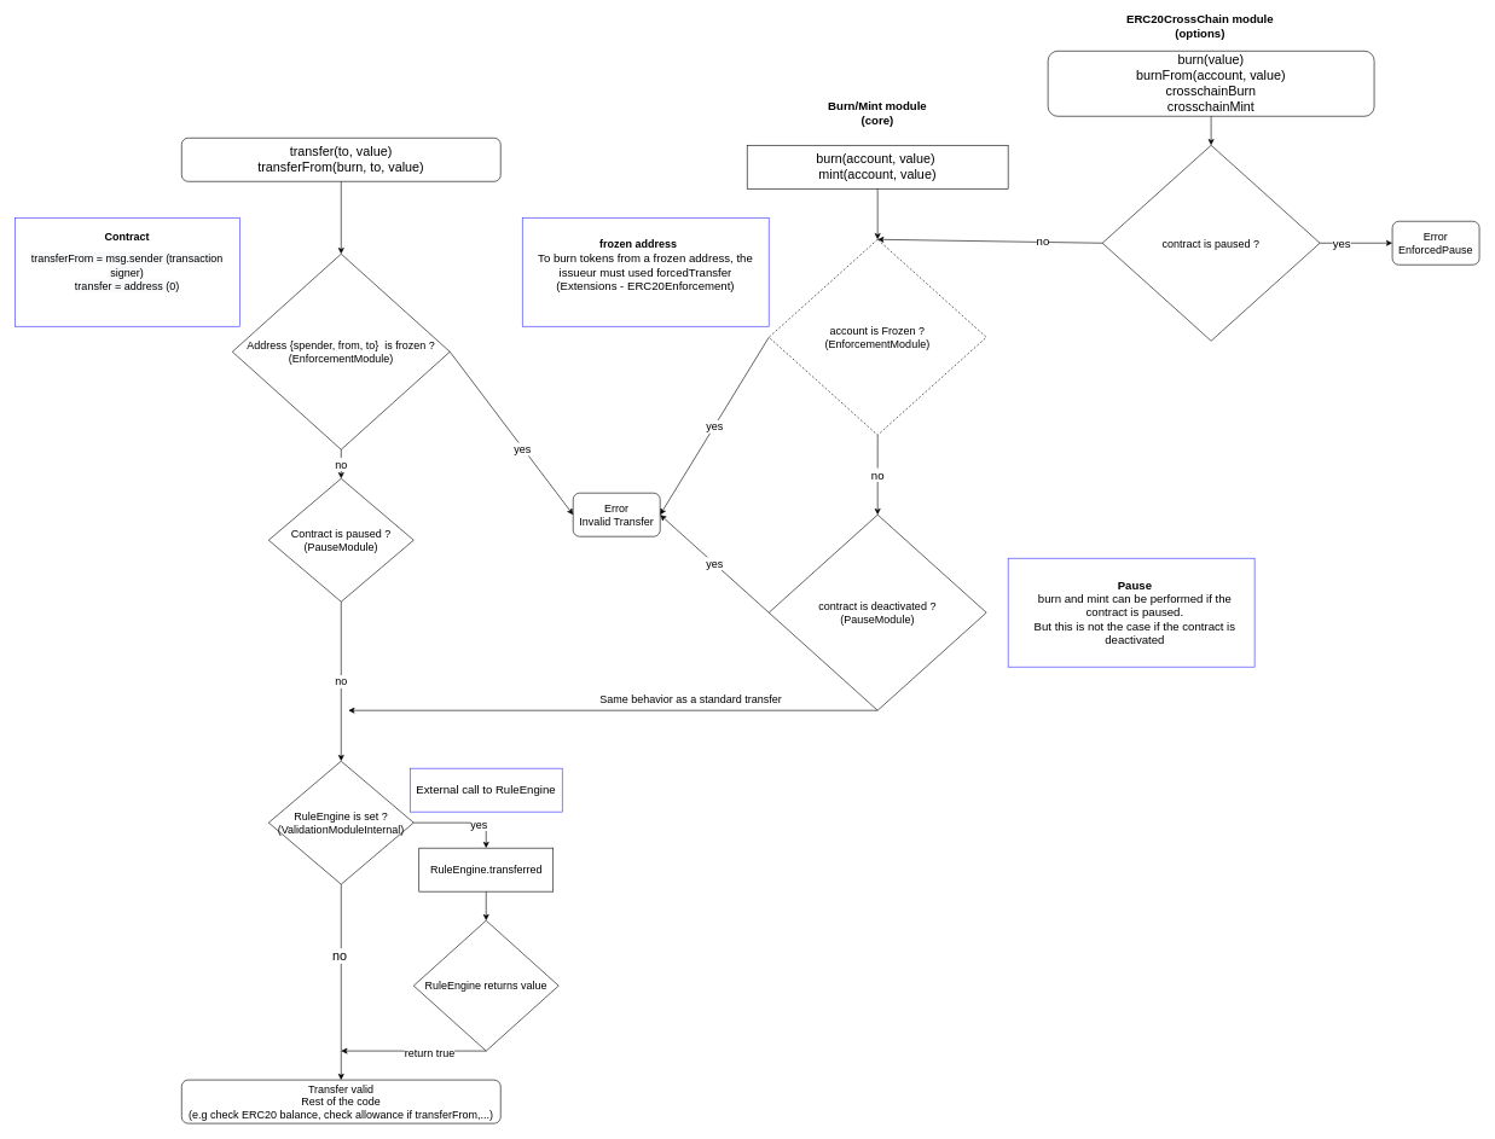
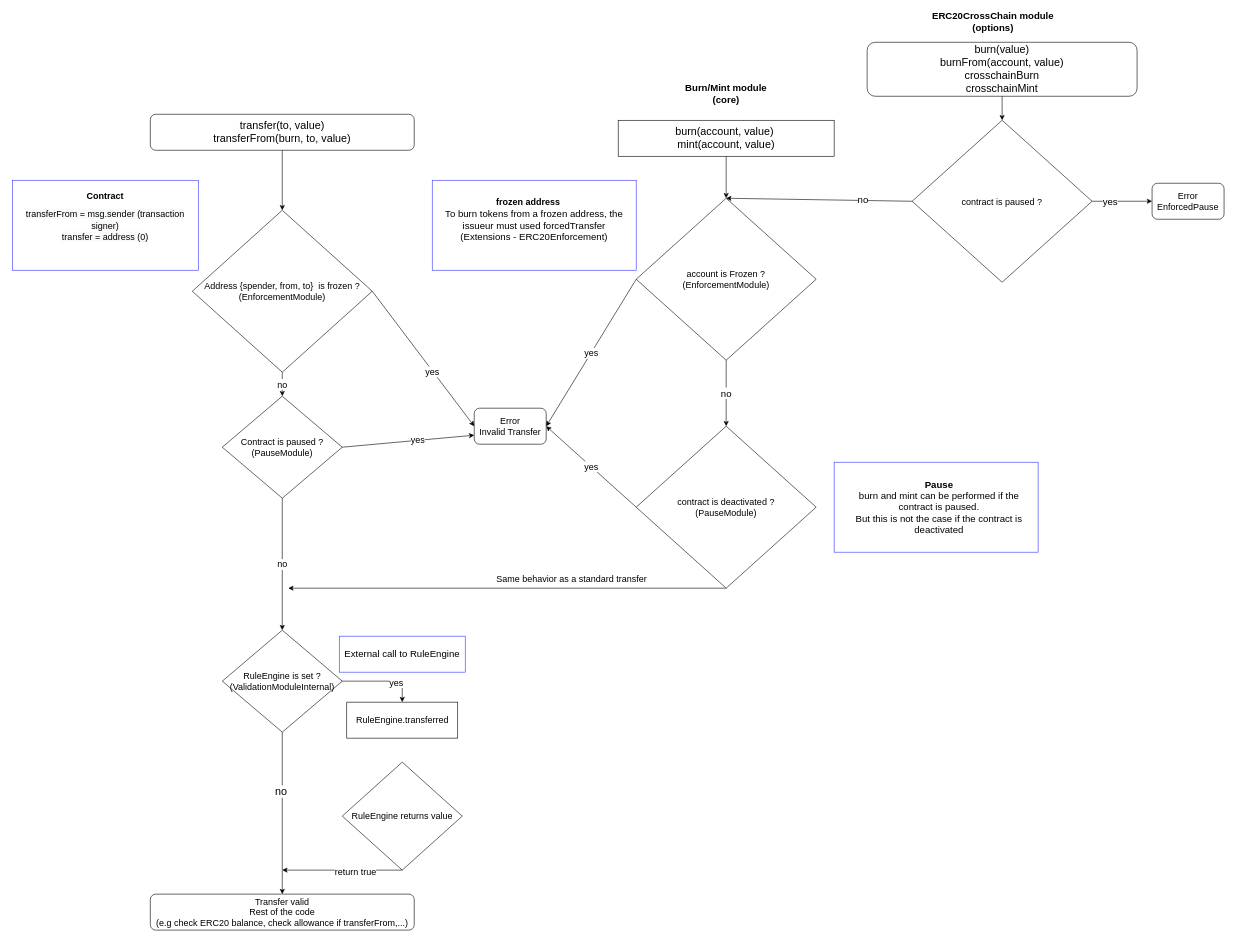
  <mxCell id="0" />
  <mxCell id="1" parent="0" />
  <mxCell id="2" value="Address {spender, from, to}&amp;nbsp; is frozen ?&lt;br style=&quot;font-size: 15px;&quot;&gt;(EnforcementModule)" style="rhombus;whiteSpace=wrap;html=1;fontSize=15;" vertex="1" parent="1"><mxGeometry x="320" y="350" width="300" height="270" as="geometry" /></mxCell>
  <mxCell id="3" value="transfer(to, value)&lt;br style=&quot;font-size: 18px;&quot;&gt;transferFrom(burn, to, value)" style="rounded=1;whiteSpace=wrap;html=1;fontSize=18;" vertex="1" parent="1"><mxGeometry x="250" y="190" width="440" height="60" as="geometry" /></mxCell>
  <mxCell id="4" value="" style="endArrow=classic;html=1;rounded=0;entryX=0.5;entryY=0;entryDx=0;entryDy=0;exitX=0.5;exitY=1;exitDx=0;exitDy=0;fontSize=15;" edge="1" parent="1" source="3" target="2"><mxGeometry width="50" height="50" relative="1" as="geometry"><mxPoint x="480" y="290" as="sourcePoint" /><mxPoint x="480" y="290" as="targetPoint" /></mxGeometry></mxCell>
  <mxCell id="5" value="Error&lt;br&gt;Invalid Transfer" style="rounded=1;whiteSpace=wrap;html=1;fontSize=15;" vertex="1" parent="1"><mxGeometry x="790" y="680" width="120" height="60" as="geometry" /></mxCell>
  <mxCell id="6" value="" style="endArrow=classic;html=1;rounded=0;exitX=1;exitY=0.5;exitDx=0;exitDy=0;entryX=0;entryY=0.5;entryDx=0;entryDy=0;fontSize=15;" edge="1" parent="1" source="2" target="5"><mxGeometry width="50" height="50" relative="1" as="geometry"><mxPoint x="600" y="500" as="sourcePoint" /><mxPoint x="650" y="450" as="targetPoint" /></mxGeometry></mxCell>
  <mxCell id="7" value="yes" style="edgeLabel;html=1;align=center;verticalAlign=middle;resizable=0;points=[];fontSize=15;" vertex="1" connectable="0" parent="6"><mxGeometry x="0.179" y="-1" relative="1" as="geometry"><mxPoint as="offset" /></mxGeometry></mxCell>
  <mxCell id="8" value="no" style="endArrow=classic;html=1;rounded=0;exitX=0.5;exitY=1;exitDx=0;exitDy=0;fontSize=15;" edge="1" parent="1" source="2"><mxGeometry width="50" height="50" relative="1" as="geometry"><mxPoint x="470" y="650" as="sourcePoint" /><mxPoint x="470" y="660" as="targetPoint" /></mxGeometry></mxCell>
  <mxCell id="9" value="Contract is paused ?&lt;br style=&quot;font-size: 15px;&quot;&gt;(PauseModule)" style="rhombus;whiteSpace=wrap;html=1;fontSize=15;" vertex="1" parent="1"><mxGeometry x="370" y="660" width="200" height="170" as="geometry" /></mxCell>
+ <mxCell id="10" value="" style="endArrow=classic;html=1;rounded=0;exitX=1;exitY=0.5;exitDx=0;exitDy=0;entryX=0;entryY=0.75;entryDx=0;entryDy=0;fontSize=15;" edge="1" parent="1" source="9" target="5"><mxGeometry width="50" height="50" relative="1" as="geometry"><mxPoint x="630" y="730" as="sourcePoint" /><mxPoint x="680" y="680" as="targetPoint" /></mxGeometry></mxCell>
+ <mxCell id="11" value="yes" style="edgeLabel;html=1;align=center;verticalAlign=middle;resizable=0;points=[];fontSize=15;" vertex="1" connectable="0" parent="10"><mxGeometry x="0.141" y="2" relative="1" as="geometry"><mxPoint as="offset" /></mxGeometry></mxCell>
  <mxCell id="12" value="RuleEngine is set ?&lt;br&gt;(ValidationModuleInternal)" style="rhombus;whiteSpace=wrap;html=1;fontSize=15;" vertex="1" parent="1"><mxGeometry x="370" y="1050" width="200" height="170" as="geometry" /></mxCell>
  <mxCell id="13" value="no" style="endArrow=classic;html=1;rounded=0;exitX=0.5;exitY=1;exitDx=0;exitDy=0;entryX=0.5;entryY=0;entryDx=0;entryDy=0;fontSize=15;" edge="1" parent="1" source="9" target="12"><mxGeometry width="50" height="50" relative="1" as="geometry"><mxPoint x="540" y="910" as="sourcePoint" /><mxPoint x="590" y="860" as="targetPoint" /></mxGeometry></mxCell>
  <mxCell id="14" value="" style="endArrow=classic;html=1;rounded=0;exitX=1;exitY=0.5;exitDx=0;exitDy=0;fontSize=15;" edge="1" parent="1" source="12"><mxGeometry width="50" height="50" relative="1" as="geometry"><mxPoint x="630" y="1160" as="sourcePoint" /><mxPoint x="670" y="1170" as="targetPoint" /><Array as="points"><mxPoint x="670" y="1135" /></Array></mxGeometry></mxCell>
  <mxCell id="15" value="yes" style="edgeLabel;html=1;align=center;verticalAlign=middle;resizable=0;points=[];fontSize=15;" vertex="1" connectable="0" parent="14"><mxGeometry x="0.315" y="-1" relative="1" as="geometry"><mxPoint as="offset" /></mxGeometry></mxCell>
  <mxCell id="16" value="RuleEngine returns value" style="rhombus;whiteSpace=wrap;html=1;fontSize=15;" vertex="1" parent="1"><mxGeometry x="570" y="1270" width="200" height="180" as="geometry" /></mxCell>
  <mxCell id="17" value="" style="endArrow=classic;html=1;rounded=0;exitX=0.5;exitY=1;exitDx=0;exitDy=0;fontSize=15;" edge="1" parent="1" source="16"><mxGeometry width="50" height="50" relative="1" as="geometry"><mxPoint x="340" y="1360" as="sourcePoint" /><mxPoint x="470" y="1450" as="targetPoint" /></mxGeometry></mxCell>
  <mxCell id="18" value="return true" style="edgeLabel;html=1;align=center;verticalAlign=middle;resizable=0;points=[];fontSize=15;" vertex="1" connectable="0" parent="17"><mxGeometry x="-0.211" y="2" relative="1" as="geometry"><mxPoint as="offset" /></mxGeometry></mxCell>
  <mxCell id="19" value="" style="endArrow=classic;html=1;rounded=0;exitX=0.5;exitY=1;exitDx=0;exitDy=0;entryX=0.5;entryY=0;entryDx=0;entryDy=0;fontSize=15;" edge="1" parent="1" source="12" target="21"><mxGeometry width="50" height="50" relative="1" as="geometry"><mxPoint x="520" y="1300" as="sourcePoint" /><mxPoint x="470" y="1400" as="targetPoint" /></mxGeometry></mxCell>
  <mxCell id="20" value="no" style="edgeLabel;html=1;align=center;verticalAlign=middle;resizable=0;points=[];fontSize=18;" vertex="1" connectable="0" parent="19"><mxGeometry x="-0.274" y="-3" relative="1" as="geometry"><mxPoint as="offset" /></mxGeometry></mxCell>
  <mxCell id="21" value="Transfer valid&lt;br style=&quot;font-size: 15px;&quot;&gt;Rest of the code&lt;br style=&quot;font-size: 15px;&quot;&gt;(e.g check ERC20 balance, check allowance if transferFrom,...)" style="rounded=1;whiteSpace=wrap;html=1;fontSize=15;" vertex="1" parent="1"><mxGeometry x="250" y="1490" width="440" height="60" as="geometry" /></mxCell>
  <mxCell id="22" value="RuleEngine.transferred" style="rounded=0;whiteSpace=wrap;html=1;fontSize=15;" vertex="1" parent="1"><mxGeometry x="577.5" y="1170" width="185" height="60" as="geometry" /></mxCell>
- <mxCell id="23" value="" style="endArrow=classic;html=1;rounded=0;exitX=0.5;exitY=1;exitDx=0;exitDy=0;entryX=0.5;entryY=0;entryDx=0;entryDy=0;fontSize=15;" edge="1" parent="1" source="22" target="16"><mxGeometry width="50" height="50" relative="1" as="geometry"><mxPoint x="850" y="1280" as="sourcePoint" /><mxPoint x="900" y="1230" as="targetPoint" /></mxGeometry></mxCell>
  <mxCell id="24" value="burn(account, value)&amp;nbsp;&lt;br style=&quot;font-size: 18px;&quot;&gt;mint(account, value)" style="whiteSpace=wrap;html=1;fontSize=18;rounded=0;" vertex="1" parent="1"><mxGeometry x="1030" y="200" width="360" height="60" as="geometry" /></mxCell>
  <mxCell id="25" value="" style="endArrow=classic;html=1;rounded=0;fontSize=15;exitX=0.5;exitY=1;exitDx=0;exitDy=0;" edge="1" parent="1" source="24" target="26"><mxGeometry width="50" height="50" relative="1" as="geometry"><mxPoint x="1020" y="570" as="sourcePoint" /><mxPoint x="1190" y="440" as="targetPoint" /></mxGeometry></mxCell>
- <mxCell id="26" value="account is Frozen ?&lt;br&gt;(EnforcementModule)" style="rhombus;whiteSpace=wrap;html=1;fontSize=15;dashed=1;" vertex="1" parent="1"><mxGeometry x="1060" y="330" width="300" height="270" as="geometry" /></mxCell>
+ <mxCell id="26" value="account is Frozen ?&lt;br&gt;(EnforcementModule)" style="rhombus;whiteSpace=wrap;html=1;fontSize=15;" vertex="1" parent="1"><mxGeometry x="1060" y="330" width="300" height="270" as="geometry" /></mxCell>
  <mxCell id="27" value="yes" style="endArrow=classic;html=1;rounded=0;fontSize=15;exitX=0;exitY=0.5;exitDx=0;exitDy=0;entryX=1;entryY=0.5;entryDx=0;entryDy=0;" edge="1" parent="1" source="26" target="5"><mxGeometry width="50" height="50" relative="1" as="geometry"><mxPoint x="1390" y="750" as="sourcePoint" /><mxPoint x="1440" y="700" as="targetPoint" /></mxGeometry></mxCell>
  <mxCell id="28" value="" style="endArrow=classic;html=1;rounded=0;fontSize=15;exitX=0.5;exitY=1;exitDx=0;exitDy=0;" edge="1" parent="1" source="30"><mxGeometry width="50" height="50" relative="1" as="geometry"><mxPoint x="1190" y="770" as="sourcePoint" /><mxPoint x="480" y="980" as="targetPoint" /></mxGeometry></mxCell>
  <mxCell id="29" value="Same behavior as a standard transfer" style="edgeLabel;html=1;align=center;verticalAlign=middle;resizable=0;points=[];fontSize=15;" vertex="1" connectable="0" parent="28"><mxGeometry x="-0.411" y="2" relative="1" as="geometry"><mxPoint x="-44" y="-19" as="offset" /></mxGeometry></mxCell>
  <mxCell id="30" value="contract is deactivated ?&lt;br&gt;(PauseModule)" style="rhombus;whiteSpace=wrap;html=1;fontSize=15;" vertex="1" parent="1"><mxGeometry x="1060" y="710" width="300" height="270" as="geometry" /></mxCell>
  <mxCell id="31" value="yes" style="endArrow=classic;html=1;rounded=0;fontSize=15;exitX=0;exitY=0.5;exitDx=0;exitDy=0;" edge="1" parent="1" source="30"><mxGeometry width="50" height="50" relative="1" as="geometry"><mxPoint x="1070" y="605" as="sourcePoint" /><mxPoint x="910" y="710" as="targetPoint" /></mxGeometry></mxCell>
  <mxCell id="32" value="no" style="endArrow=classic;html=1;rounded=0;fontSize=16;exitX=0.5;exitY=1;exitDx=0;exitDy=0;entryX=0.5;entryY=0;entryDx=0;entryDy=0;" edge="1" parent="1" source="26" target="30"><mxGeometry width="50" height="50" relative="1" as="geometry"><mxPoint x="1410" y="690" as="sourcePoint" /><mxPoint x="1460" y="640" as="targetPoint" /></mxGeometry></mxCell>
  <mxCell id="33" value="&lt;span style=&quot;color: rgb(0, 0, 0); font-family: Helvetica; font-size: 15px; font-style: normal; font-variant-ligatures: normal; font-variant-caps: normal; font-weight: 400; letter-spacing: normal; orphans: 2; text-align: center; text-indent: 0px; text-transform: none; widows: 2; word-spacing: 0px; -webkit-text-stroke-width: 0px; background-color: rgb(248, 249, 250); text-decoration-thickness: initial; text-decoration-style: initial; text-decoration-color: initial;&quot;&gt;transferFrom = msg.sender (transaction signer)&lt;/span&gt;&lt;br style=&quot;color: rgb(0, 0, 0); font-family: Helvetica; font-size: 15px; font-style: normal; font-variant-ligatures: normal; font-variant-caps: normal; font-weight: 400; letter-spacing: normal; orphans: 2; text-align: center; text-indent: 0px; text-transform: none; widows: 2; word-spacing: 0px; -webkit-text-stroke-width: 0px; background-color: rgb(248, 249, 250); text-decoration-thickness: initial; text-decoration-style: initial; text-decoration-color: initial;&quot;&gt;&lt;span style=&quot;color: rgb(0, 0, 0); font-family: Helvetica; font-size: 15px; font-style: normal; font-variant-ligatures: normal; font-variant-caps: normal; font-weight: 400; letter-spacing: normal; orphans: 2; text-align: center; text-indent: 0px; text-transform: none; widows: 2; word-spacing: 0px; -webkit-text-stroke-width: 0px; background-color: rgb(248, 249, 250); text-decoration-thickness: initial; text-decoration-style: initial; text-decoration-color: initial;&quot;&gt;transfer = address (0)&lt;/span&gt;" style="rounded=0;whiteSpace=wrap;html=1;fontSize=16;strokeColor=#3333FF;" vertex="1" parent="1"><mxGeometry x="20" y="300" width="310" height="150" as="geometry" /></mxCell>
  <mxCell id="34" value="Contract" style="text;html=1;strokeColor=none;fillColor=none;align=center;verticalAlign=middle;whiteSpace=wrap;rounded=0;fontStyle=1;fontSize=15;" vertex="1" parent="1"><mxGeometry x="80" y="310" width="190" height="30" as="geometry" /></mxCell>
  <mxCell id="35" value="To burn tokens from a frozen address, the issueur must used forcedTransfer&lt;br&gt;(Extensions - ERC20Enforcement)" style="rounded=0;whiteSpace=wrap;html=1;strokeColor=#3333FF;fontSize=16;" vertex="1" parent="1"><mxGeometry x="720" y="300" width="340" height="150" as="geometry" /></mxCell>
  <mxCell id="36" value="frozen address" style="text;html=1;strokeColor=none;fillColor=none;align=center;verticalAlign=middle;whiteSpace=wrap;rounded=0;fontSize=15;fontStyle=1" vertex="1" parent="1"><mxGeometry x="780" y="320" width="200" height="30" as="geometry" /></mxCell>
  <mxCell id="37" value="" style="rounded=0;whiteSpace=wrap;html=1;strokeColor=#3333FF;fontSize=16;" vertex="1" parent="1"><mxGeometry x="1390" y="770" width="340" height="150" as="geometry" /></mxCell>
  <mxCell id="38" value="&lt;b&gt;Pause&lt;br&gt;&lt;/b&gt;burn and mint can be performed if the contract is paused.&lt;br&gt;But this is not the case if the contract is deactivated" style="text;html=1;strokeColor=none;fillColor=none;align=center;verticalAlign=middle;whiteSpace=wrap;rounded=0;fontSize=16;" vertex="1" parent="1"><mxGeometry x="1420" y="793.5" width="290" height="103" as="geometry" /></mxCell>
  <mxCell id="39" value="External call to RuleEngine" style="rounded=0;whiteSpace=wrap;html=1;strokeColor=#3333FF;fontSize=16;" vertex="1" parent="1"><mxGeometry x="565" y="1060" width="210" height="60" as="geometry" /></mxCell>
  <mxCell id="40" value="burn(value)&lt;br&gt;burnFrom(account, value)&lt;br style=&quot;font-size: 18px;&quot;&gt;crosschainBurn&lt;br style=&quot;font-size: 18px;&quot;&gt;crosschainMint" style="rounded=1;whiteSpace=wrap;html=1;fontSize=18;" vertex="1" parent="1"><mxGeometry x="1445" y="70" width="450" height="90" as="geometry" /></mxCell>
  <mxCell id="41" value="Burn/Mint module (core)" style="text;html=1;strokeColor=none;fillColor=none;align=center;verticalAlign=middle;whiteSpace=wrap;rounded=0;fontSize=16;fontStyle=1" vertex="1" parent="1"><mxGeometry x="1135" y="140" width="150" height="30" as="geometry" /></mxCell>
  <mxCell id="42" value="ERC20CrossChain module&lt;br&gt;(options)" style="text;html=1;strokeColor=none;fillColor=none;align=center;verticalAlign=middle;whiteSpace=wrap;rounded=0;fontSize=16;fontStyle=1" vertex="1" parent="1"><mxGeometry x="1540" y="20" width="230" height="30" as="geometry" /></mxCell>
  <mxCell id="43" value="contract is paused ?" style="rhombus;whiteSpace=wrap;html=1;fontSize=15;" vertex="1" parent="1"><mxGeometry x="1520" y="200" width="300" height="270" as="geometry" /></mxCell>
  <mxCell id="44" value="" style="endArrow=classic;html=1;rounded=0;fontSize=16;exitX=1;exitY=0.5;exitDx=0;exitDy=0;entryX=0;entryY=0.5;entryDx=0;entryDy=0;" edge="1" parent="1" source="43" target="46"><mxGeometry width="50" height="50" relative="1" as="geometry"><mxPoint x="1350" y="690" as="sourcePoint" /><mxPoint x="1810" y="620" as="targetPoint" /></mxGeometry></mxCell>
  <mxCell id="45" value="yes" style="edgeLabel;html=1;align=center;verticalAlign=middle;resizable=0;points=[];fontSize=16;" vertex="1" connectable="0" parent="44"><mxGeometry x="-0.4" relative="1" as="geometry"><mxPoint x="-1" as="offset" /></mxGeometry></mxCell>
  <mxCell id="46" value="Error&lt;br&gt;EnforcedPause" style="rounded=1;whiteSpace=wrap;html=1;fontSize=15;" vertex="1" parent="1"><mxGeometry x="1920" y="305" width="120" height="60" as="geometry" /></mxCell>
  <mxCell id="47" value="" style="endArrow=classic;html=1;rounded=0;fontSize=16;exitX=0;exitY=0.5;exitDx=0;exitDy=0;entryX=0.5;entryY=0;entryDx=0;entryDy=0;" edge="1" parent="1" source="43" target="26"><mxGeometry width="50" height="50" relative="1" as="geometry"><mxPoint x="1400" y="530" as="sourcePoint" /><mxPoint x="1450" y="480" as="targetPoint" /></mxGeometry></mxCell>
  <mxCell id="48" value="no" style="edgeLabel;html=1;align=center;verticalAlign=middle;resizable=0;points=[];fontSize=16;" vertex="1" connectable="0" parent="47"><mxGeometry x="-0.462" y="-1" relative="1" as="geometry"><mxPoint as="offset" /></mxGeometry></mxCell>
  <mxCell id="49" value="" style="endArrow=classic;html=1;rounded=0;fontSize=16;exitX=0.5;exitY=1;exitDx=0;exitDy=0;entryX=0.5;entryY=0;entryDx=0;entryDy=0;" edge="1" parent="1" source="40" target="43"><mxGeometry width="50" height="50" relative="1" as="geometry"><mxPoint x="1820" y="260" as="sourcePoint" /><mxPoint x="1870" y="210" as="targetPoint" /></mxGeometry></mxCell>
